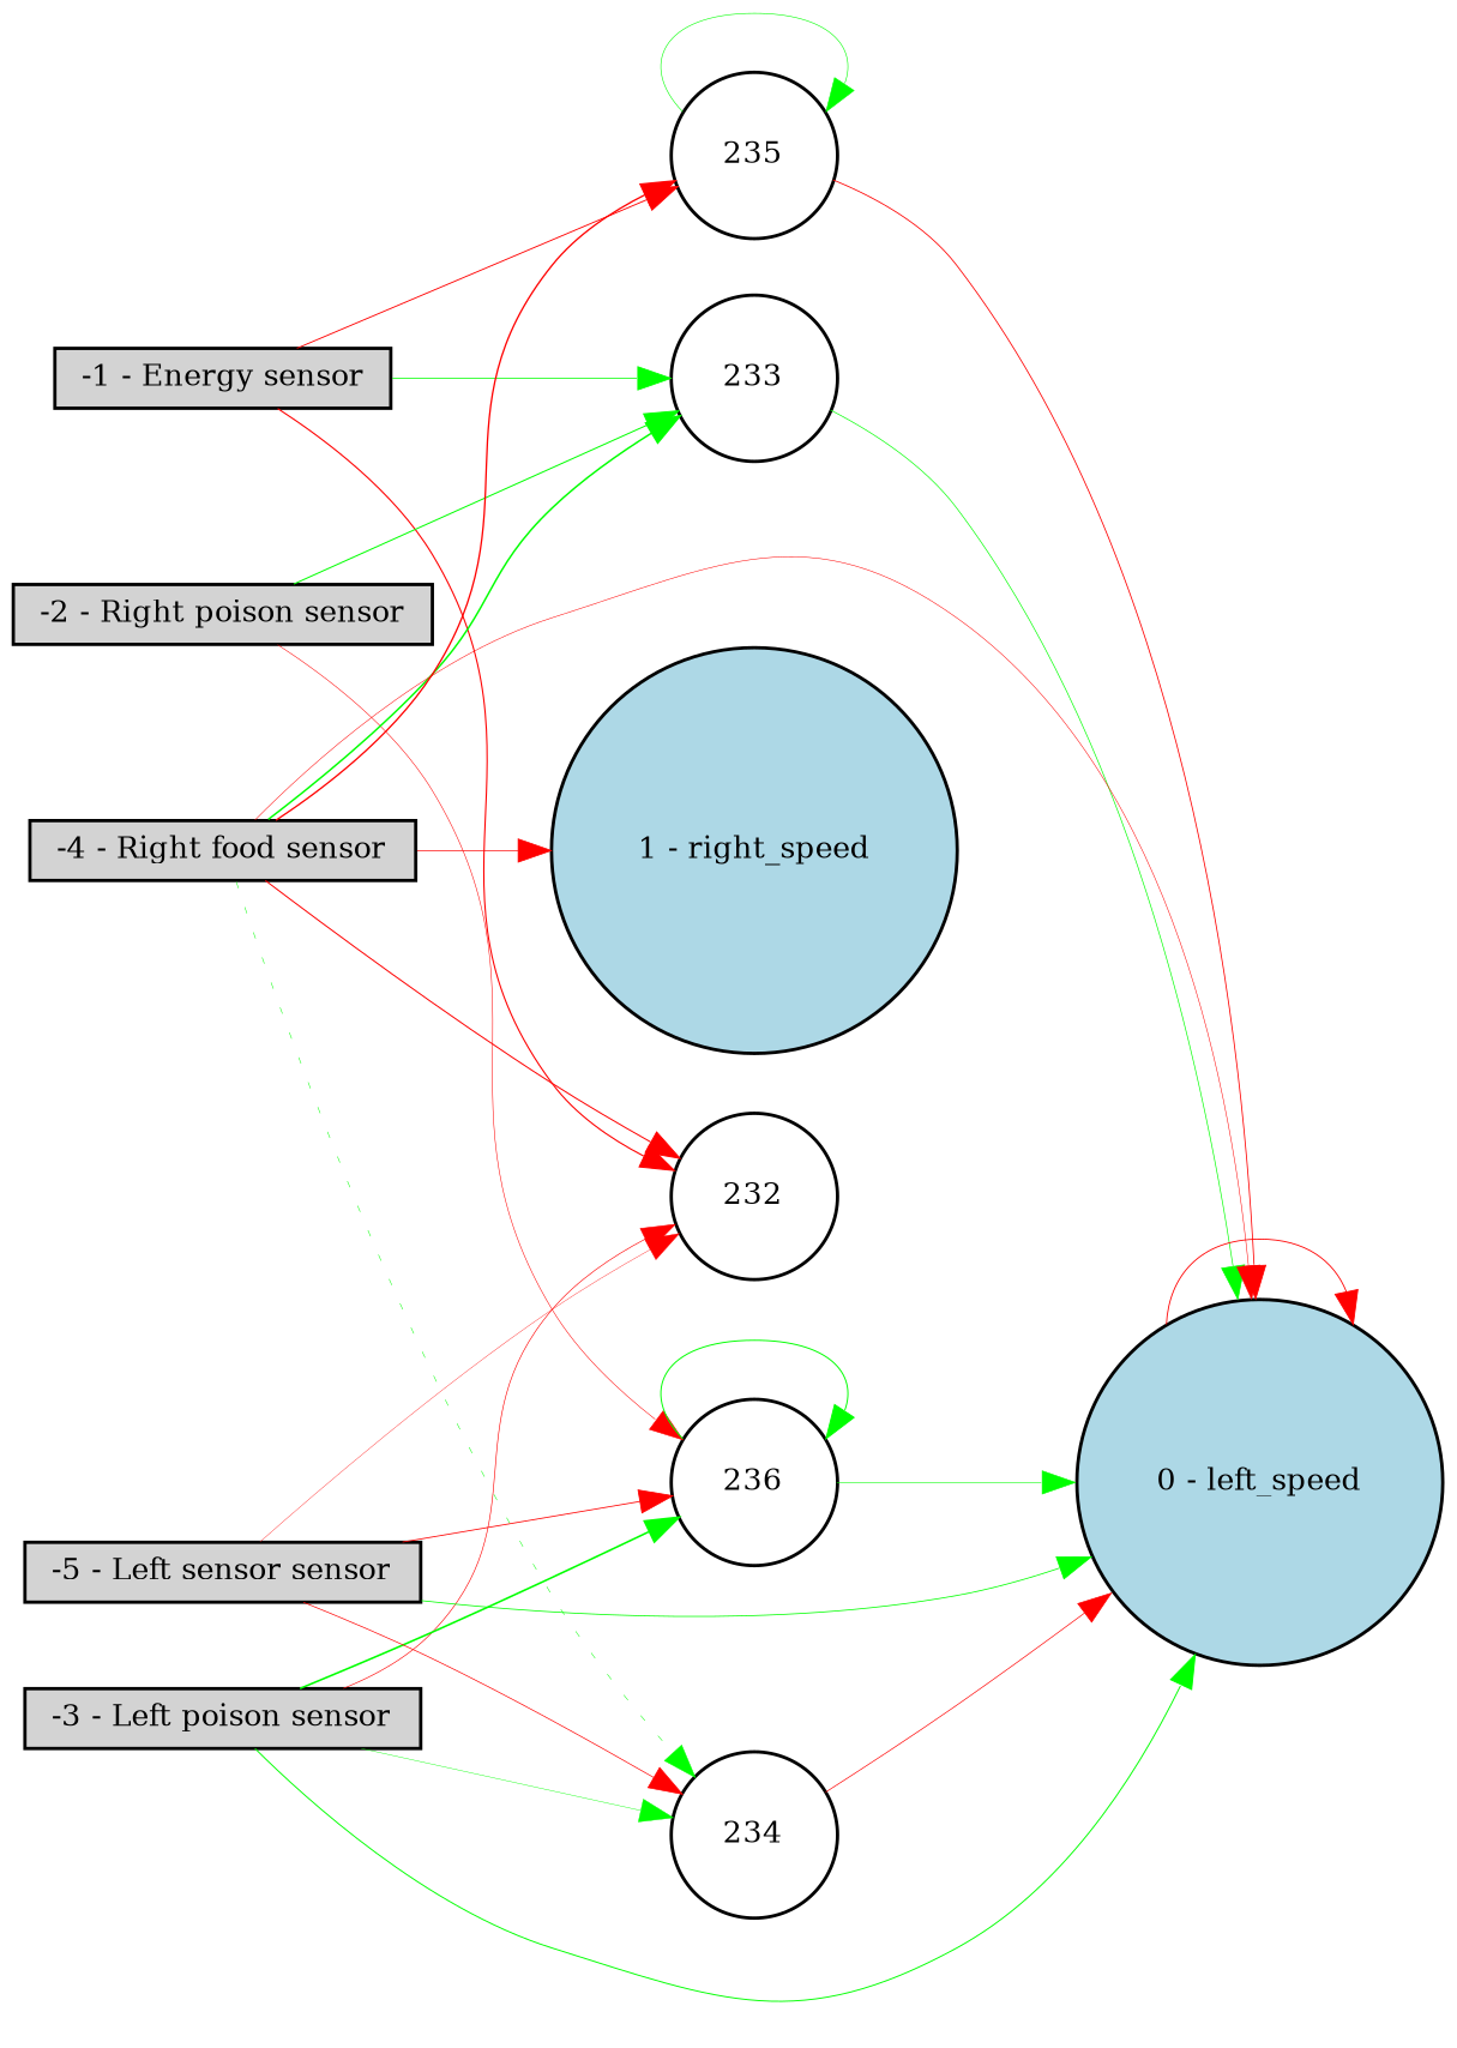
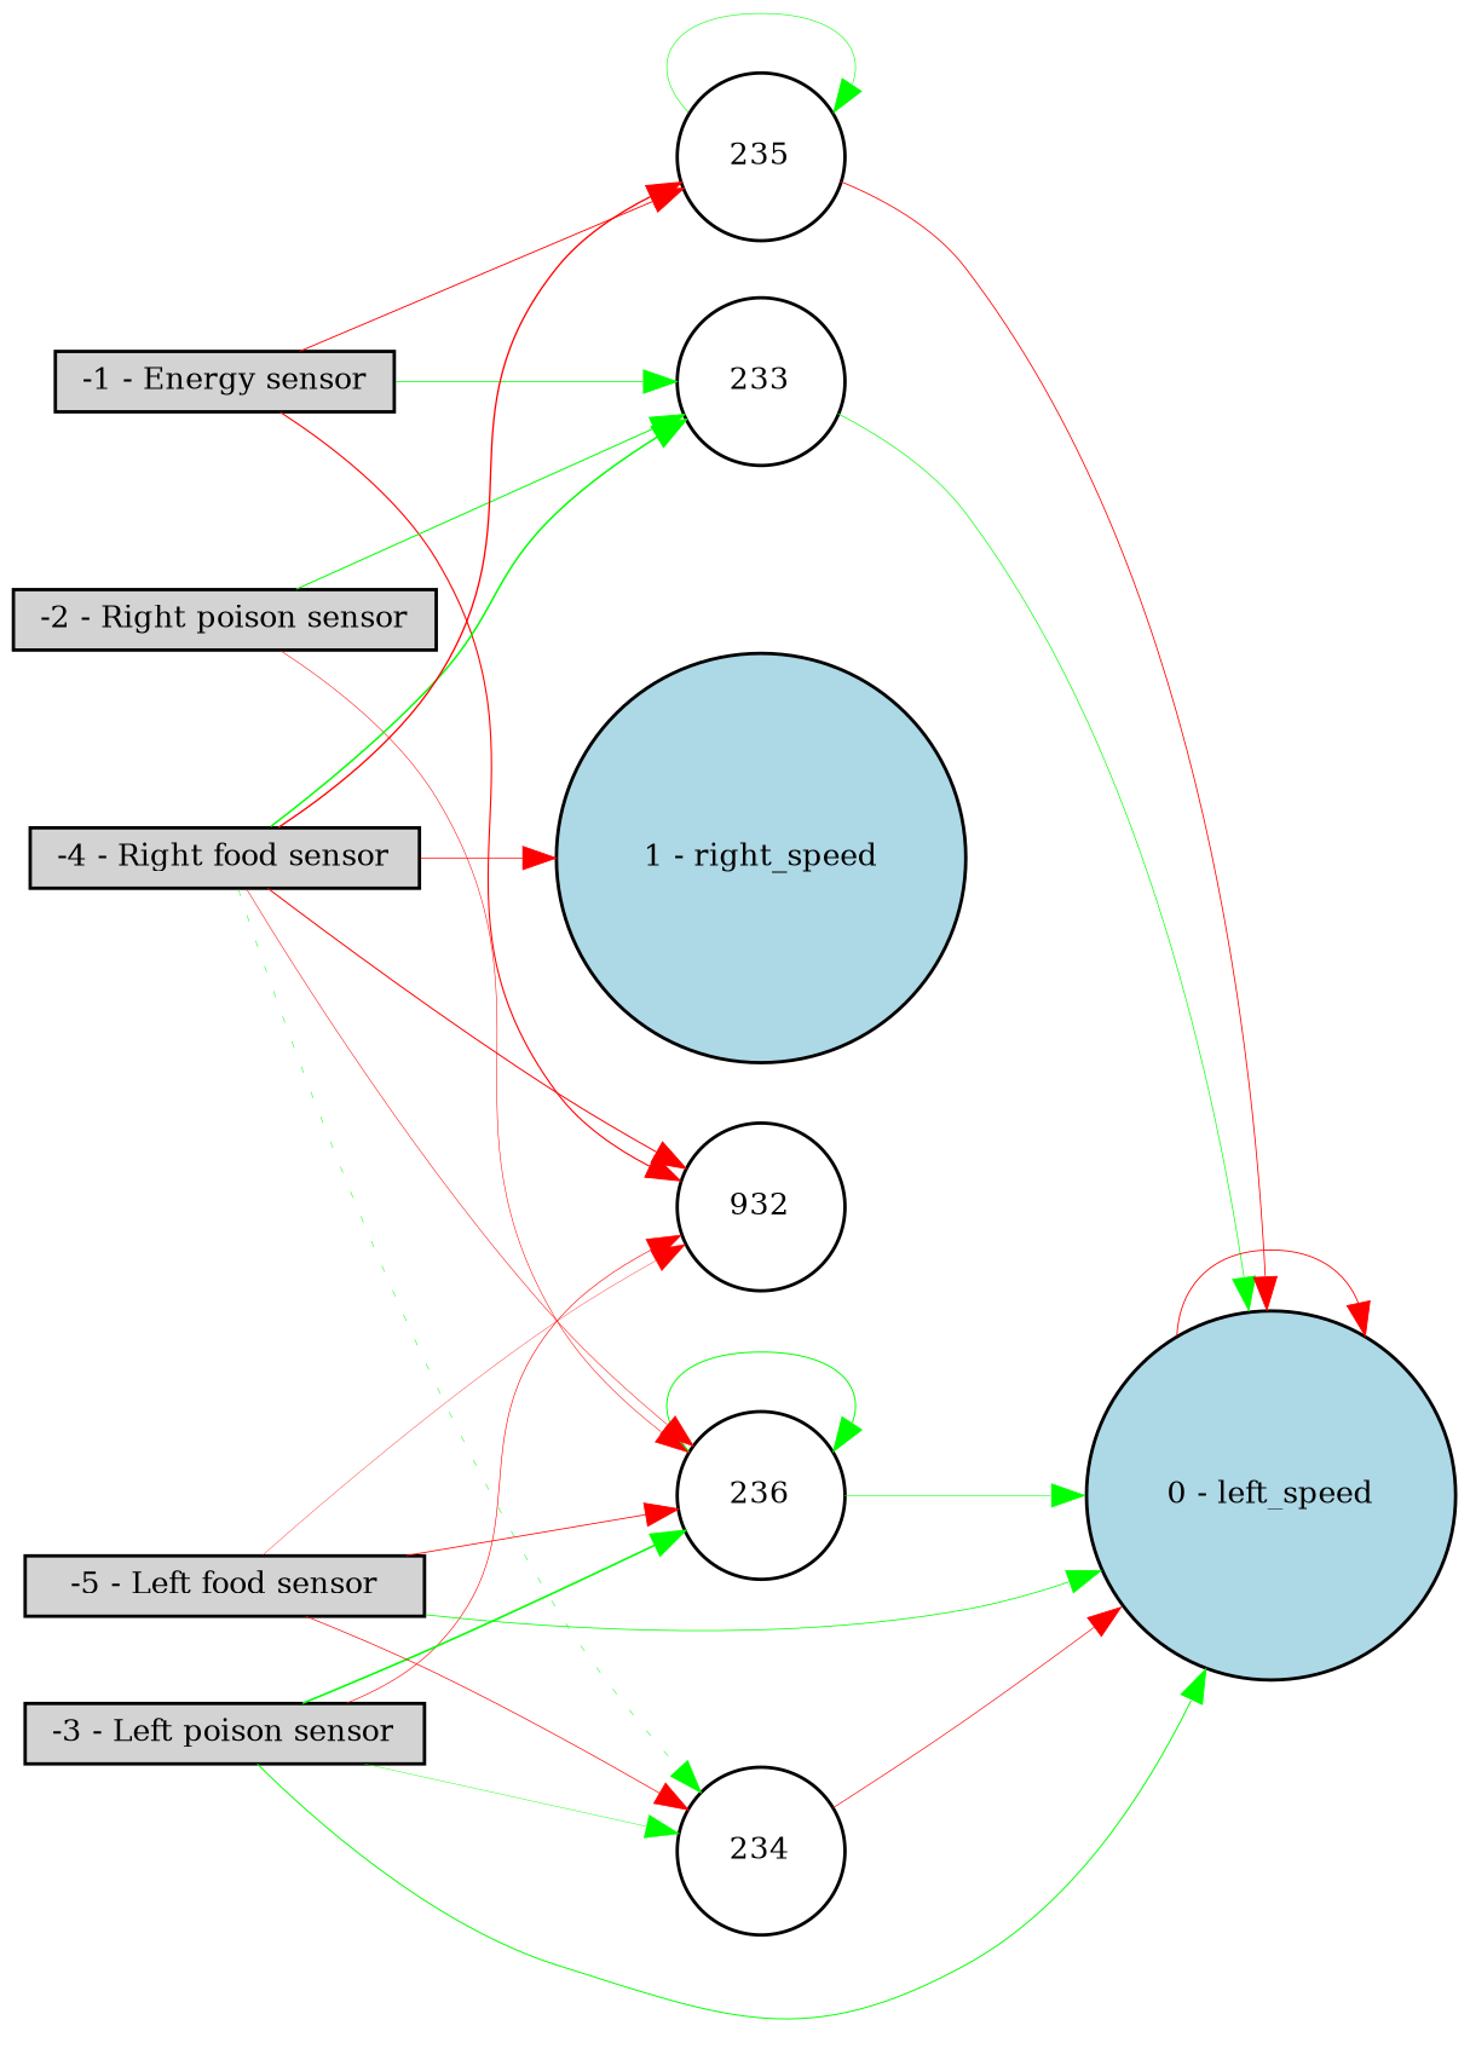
  digraph {
    rankdir=LR
    node [fillcolor=lightgray fontsize=9 shape=circle style=filled]
    edge [color=red style=solid]
    "-1 - Energy sensor" [height=0.2 shape=box width=0.2]
-   232 [fillcolor=white height=0.2 width=0.2]
+   232 [fillcolor=white height=0.2 width=0.2 label=932]
    233 [fillcolor=white height=0.2 width=0.2]
    235 [fillcolor=white height=0.2 width=0.2]
    "0 - left_speed" [fillcolor=lightblue height=0.2 width=0.2]
    "-2 - Right poison sensor" [height=0.2 shape=box width=0.2]
    236 [fillcolor=white height=0.2 width=0.2]
    "-3 - Left poison sensor" [height=0.2 shape=box width=0.2]
    234 [fillcolor=white height=0.2 width=0.2]
    "-4 - Right food sensor" [height=0.2 shape=box width=0.2]
    "1 - right_speed" [fillcolor=lightblue height=0.2 width=0.2]
-   "-5 - Left food sensor" [height=0.2 shape=box width=0.2 label="-5 - Left sensor sensor"]
+   "-5 - Left food sensor" [height=0.2 shape=box width=0.2]
    "-1 - Energy sensor" -> 232 [penwidth=0.3842524690520155]
    "-1 - Energy sensor" -> 233 [color=green penwidth=0.2736853267203383]
    "-1 - Energy sensor" -> 235 [penwidth=0.3155739188242642]
    233 -> "0 - left_speed" [color=green penwidth=0.23441512235918602]
    235 -> 235 [color=green penwidth=0.20193470399973745]
    235 -> "0 - left_speed" [penwidth=0.2860419771385201]
    "0 - left_speed" -> "0 - left_speed" [penwidth=0.3017061278643206]
    "-2 - Right poison sensor" -> 233 [color=green penwidth=0.35230252073608503]
    "-2 - Right poison sensor" -> 236 [penwidth=0.18281190345498455]
    236 -> "0 - left_speed" [color=green penwidth=0.18883600709410486]
    236 -> 236 [color=green penwidth=0.3410953411614205]
    "-3 - Left poison sensor" -> 232 [penwidth=0.2140768619810438]
    "-3 - Left poison sensor" -> "0 - left_speed" [color=green penwidth=0.332943787621032]
    "-3 - Left poison sensor" -> 236 [color=green penwidth=0.5557826551911125]
    "-3 - Left poison sensor" -> 234 [color=green penwidth=0.14218011455149548]
    234 -> "0 - left_speed" [penwidth=0.23123910277609938]
    "-4 - Right food sensor" -> 232 [penwidth=0.34922523989430976]
    "-4 - Right food sensor" -> 233 [color=green penwidth=0.5159919303568374]
    "-4 - Right food sensor" -> 235 [penwidth=0.45990336059339987]
-   "-4 - Right food sensor" -> "0 - left_speed" [penwidth=0.17788306266044823]
+   "-4 - Right food sensor" -> 236 [penwidth=0.17788306266044823]
    "-4 - Right food sensor" -> 234 [color=green penwidth=0.16973510351399781 style=dotted]
    "-4 - Right food sensor" -> "1 - right_speed" [penwidth=0.24046950760025118]
    "-5 - Left food sensor" -> 232 [penwidth=0.12281881065173338]
    "-5 - Left food sensor" -> "0 - left_speed" [color=green penwidth=0.2716151549139486]
    "-5 - Left food sensor" -> 236 [penwidth=0.27981288009421107]
    "-5 - Left food sensor" -> 234 [penwidth=0.23865660428369237]
  }
